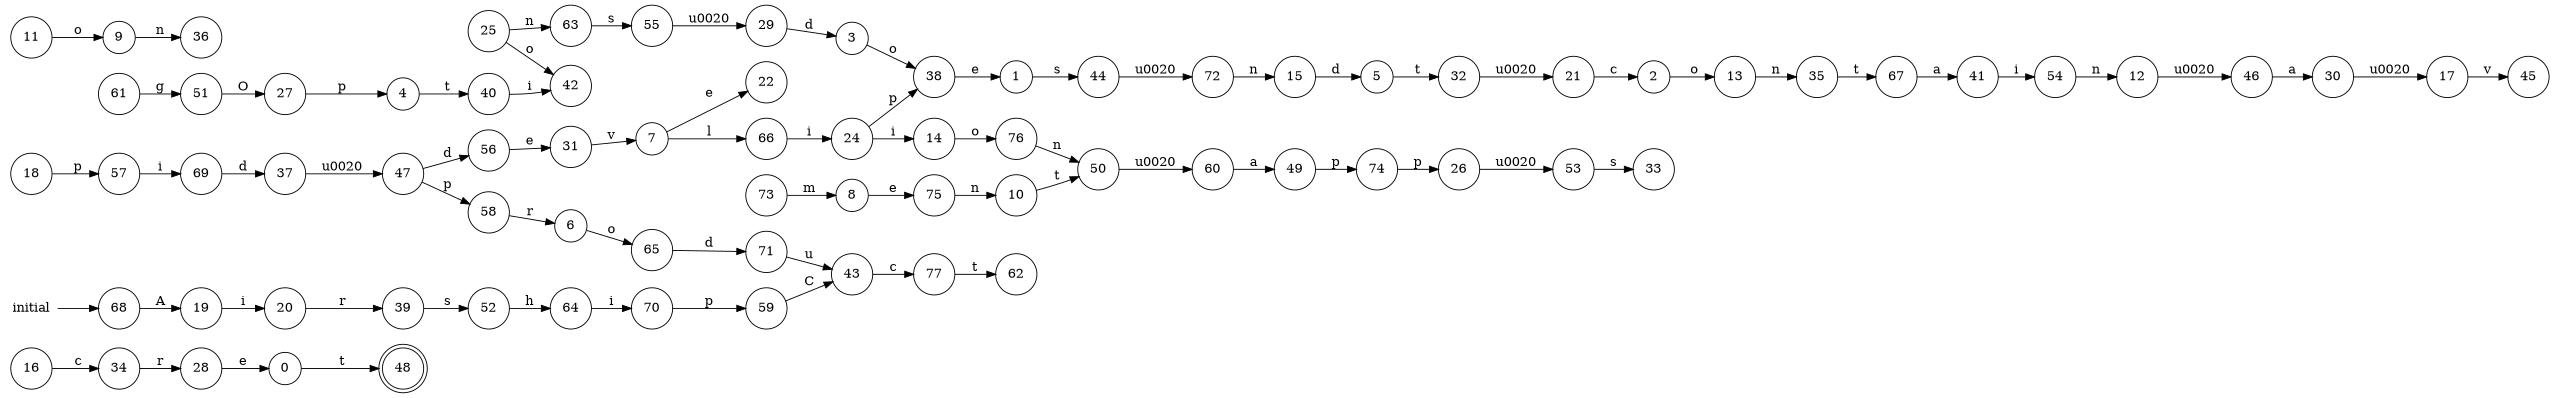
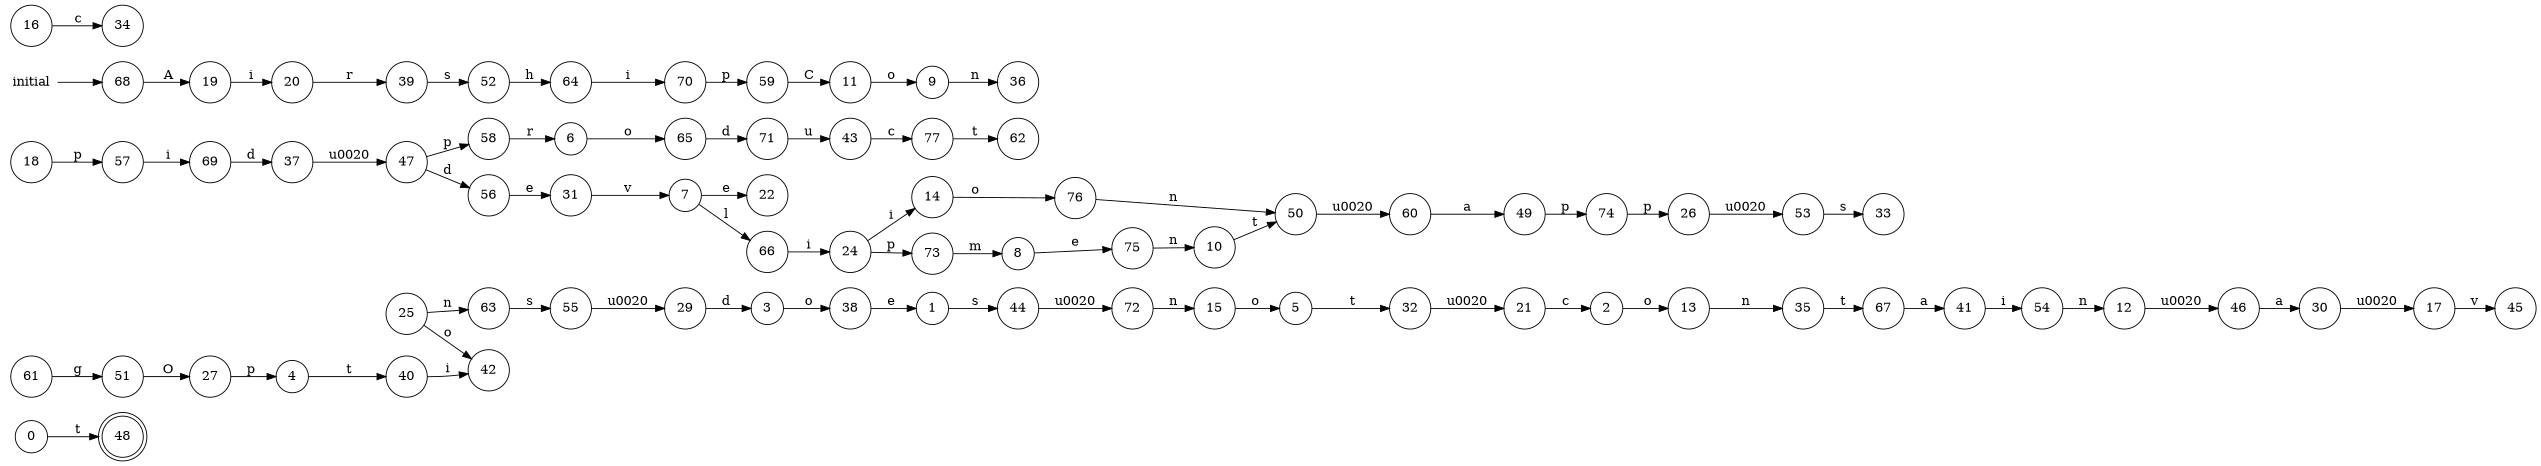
  digraph {
    rankdir=LR
    node [shape=circle]
    48 [shape=doublecircle]
    0
    1
    44
    72
    15
    2
    13
    35
    67
    3
    38
    4
    40
    42
    5
    32
    21
    6
    65
    71
    43
    7
    22
    66
    24
    8
    75
    10
    50
    9
    36
    60
    49
    11
    12
    46
    30
    17
    41
    14
    76
    16
    34
-   28
    45
    18
    57
    69
    37
    19
    20
    39
    52
    64
    73
    61
    51
    27
    25
    63
    55
    29
    26
    53
    33
    31
    54
    47
    58
    56
    70
    77
    62
    74
    59
    68
    initial [shape=plaintext]
    0 -> 48 [label=t]
    1 -> 44 [label=s]
    44 -> 72 [label="\u0020"]
    72 -> 15 [label=n]
-   15 -> 5 [label=d]
+   15 -> 5 [label=o]
    2 -> 13 [label=o]
    13 -> 35 [label=n]
    35 -> 67 [label=t]
    67 -> 41 [label=a]
    3 -> 38 [label=o]
    38 -> 1 [label=e]
    4 -> 40 [label=t]
    40 -> 42 [label=i]
    5 -> 32 [label=t]
    32 -> 21 [label="\u0020"]
    21 -> 2 [label=c]
    6 -> 65 [label=o]
    65 -> 71 [label=d]
    71 -> 43 [label=u]
    43 -> 77 [label=c]
    7 -> 22 [label=e]
    7 -> 66 [label=l]
    66 -> 24 [label=i]
    24 -> 14 [label=i]
-   24 -> 38 [label=p]
+   24 -> 73 [label=p]
    8 -> 75 [label=e]
    75 -> 10 [label=n]
    10 -> 50 [label=t]
    50 -> 60 [label="\u0020"]
    9 -> 36 [label=n]
    60 -> 49 [label=a]
    49 -> 74 [label=p]
    11 -> 9 [label=o]
    12 -> 46 [label="\u0020"]
    46 -> 30 [label=a]
    30 -> 17 [label="\u0020"]
    17 -> 45 [label=v]
    41 -> 54 [label=i]
    14 -> 76 [label=o]
    76 -> 50 [label=n]
    16 -> 34 [label=c]
-   34 -> 28 [label=r]
-   28 -> 0 [label=e]
    18 -> 57 [label=p]
    57 -> 69 [label=i]
    69 -> 37 [label=d]
    37 -> 47 [label="\u0020"]
    19 -> 20 [label=i]
    20 -> 39 [label=r]
    39 -> 52 [label=s]
    52 -> 64 [label=h]
    64 -> 70 [label=i]
    73 -> 8 [label=m]
    61 -> 51 [label=g]
    51 -> 27 [label=O]
    27 -> 4 [label=p]
    25 -> 42 [label=o]
    25 -> 63 [label=n]
    63 -> 55 [label=s]
    55 -> 29 [label="\u0020"]
    29 -> 3 [label=d]
    26 -> 53 [label="\u0020"]
    53 -> 33 [label=s]
    31 -> 7 [label=v]
    54 -> 12 [label=n]
    47 -> 58 [label=p]
    47 -> 56 [label=d]
    58 -> 6 [label=r]
    56 -> 31 [label=e]
    70 -> 59 [label=p]
    77 -> 62 [label=t]
    74 -> 26 [label=p]
-   59 -> 43 [label=C]
+   59 -> 11 [label=C]
    68 -> 19 [label=A]
    initial -> 68
  }
